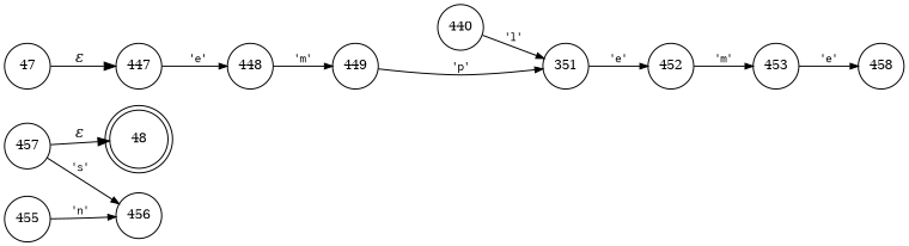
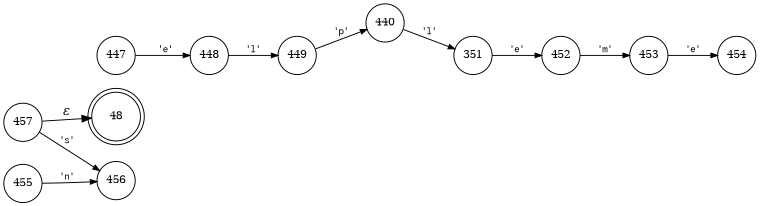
  digraph {
    rankdir=LR
    node [fixedsize=true fontsize=11 shape=circle peripheries=1]
    edge [arrowhead=normal arrowsize=.7 fontname=Courier fontsize=11]
    n1 [label=48 shape=doublecircle width=.6 peripheries=""]
    n2 [label=448 width=.55]
    n3 [label=449 width=.55]
    n4 [label=440 width=.55]
    n5 [label=351 width=.55]
    n6 [label=452 width=.55]
    n7 [label=453 width=.55]
-   n8 [label=458 width=.55]
+   n8 [label=454 width=.55]
    n9 [label=455 width=.55]
    n10 [label=456 width=.55]
    n11 [label=457 width=.55]
-   n12 [label=47 width=.55]
    n13 [label=447 width=.55]
-   n2 -> n3 [label="'m'"]
-   n3 -> n5 [label="'p'"]
+   n2 -> n3 [label="'l'"]
+   n3 -> n4 [label="'p'"]
    n4 -> n5 [label="'l'"]
    n5 -> n6 [label="'e'"]
    n6 -> n7 [label="'m'"]
    n7 -> n8 [label="'e'"]
    n9 -> n10 [label="'n'"]
    n11 -> n1 [fontname="Times-Italic" label="&epsilon;" arrowhead="" arrowsize="" fontsize=""]
    n11 -> n10 [label="'s'"]
-   n12 -> n13 [fontname="Times-Italic" label="&epsilon;" arrowhead="" arrowsize="" fontsize=""]
    n13 -> n2 [label="'e'"]
  }
